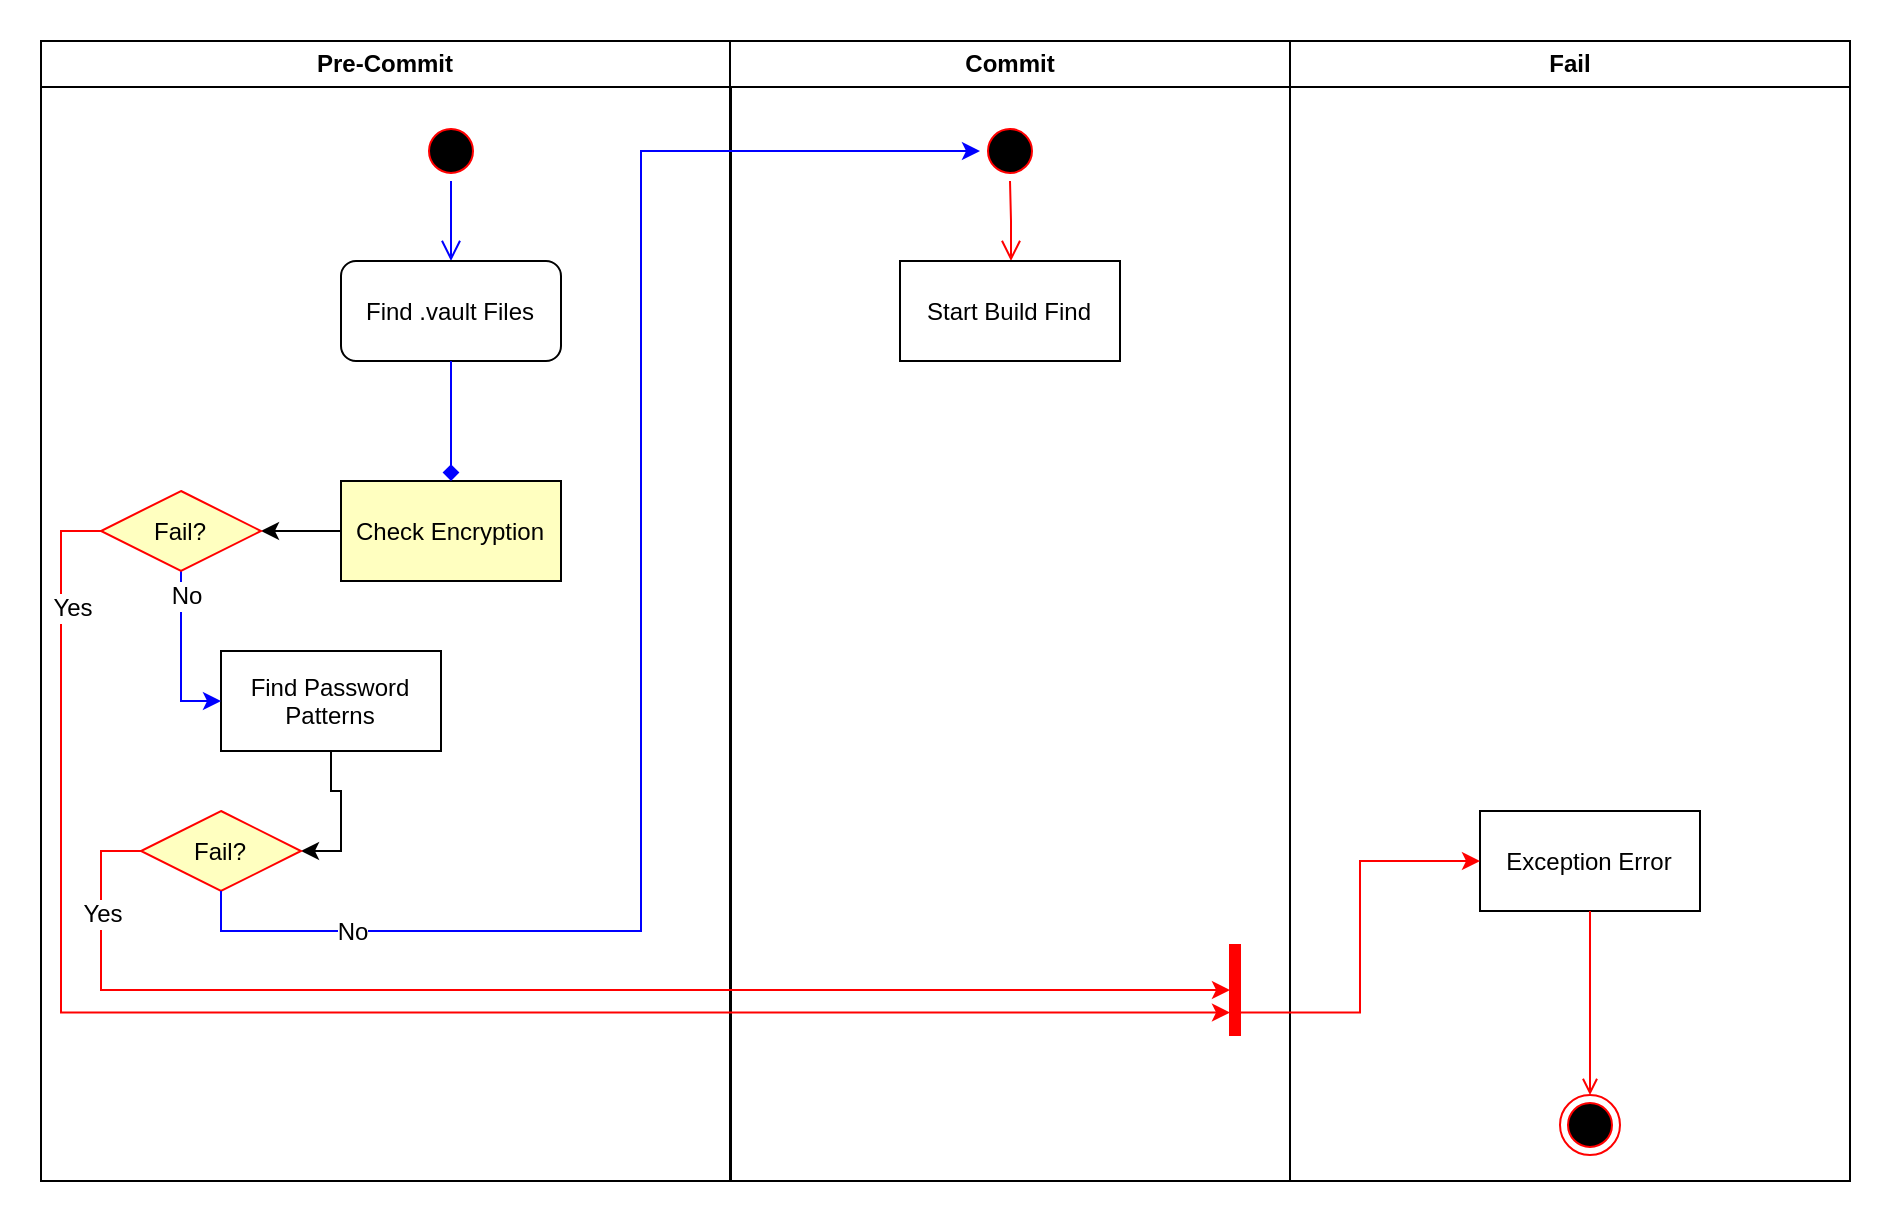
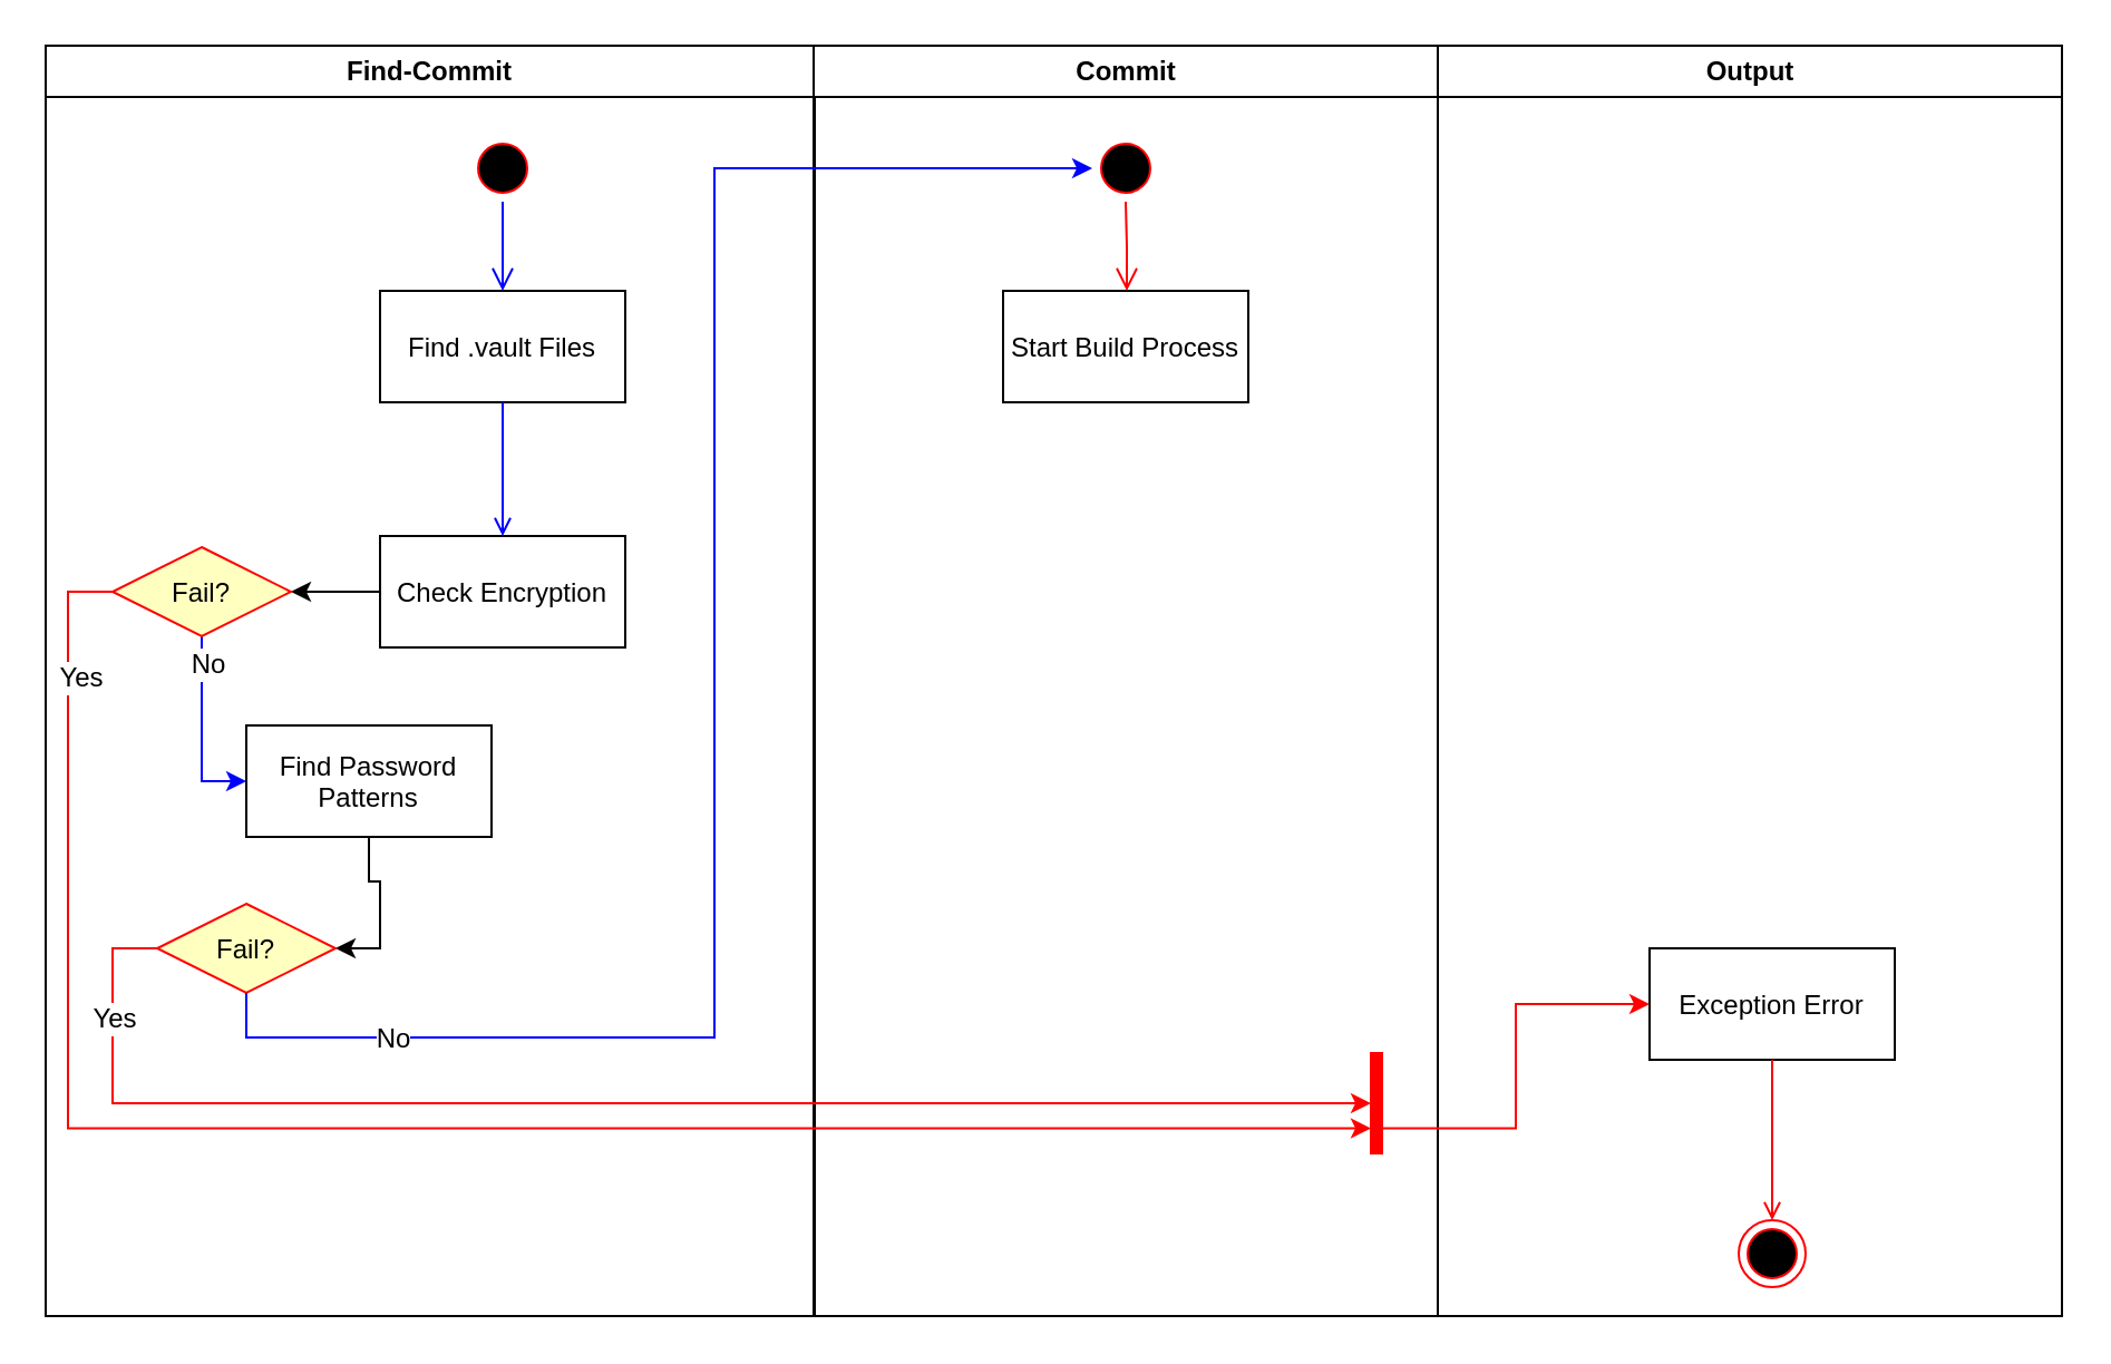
  <mxCell id="0" />
  <mxCell id="1" parent="0" />
- <mxCell id="2" value="Pre-Commit" style="swimlane;whiteSpace=wrap" parent="1" vertex="1"><mxGeometry x="20" y="20" width="345" height="570" as="geometry" /></mxCell>
+ <mxCell id="2" value="Find-Commit" style="swimlane;whiteSpace=wrap" parent="1" vertex="1"><mxGeometry x="20" y="20" width="345" height="570" as="geometry" /></mxCell>
  <mxCell id="3" value="" style="ellipse;shape=startState;fillColor=#000000;strokeColor=#ff0000;" parent="2" vertex="1"><mxGeometry x="190" y="40" width="30" height="30" as="geometry" /></mxCell>
  <mxCell id="4" value="" style="edgeStyle=elbowEdgeStyle;elbow=horizontal;verticalAlign=bottom;endArrow=open;endSize=8;strokeColor=#0000FF;endFill=1;rounded=0" parent="2" source="3" target="5" edge="1"><mxGeometry x="190" y="40" as="geometry"><mxPoint x="205" y="110" as="targetPoint" /></mxGeometry></mxCell>
- <mxCell id="5" value="Find .vault Files" style="rounded=1;" parent="2" vertex="1"><mxGeometry x="150" y="110" width="110" height="50" as="geometry" /></mxCell>
+ <mxCell id="5" value="Find .vault Files" style="" parent="2" vertex="1"><mxGeometry x="150" y="110" width="110" height="50" as="geometry" /></mxCell>
  <mxCell id="6" style="edgeStyle=orthogonalEdgeStyle;rounded=0;html=1;exitX=0;exitY=0.5;entryX=1;entryY=0.5;jettySize=auto;orthogonalLoop=1;" parent="2" source="7" target="13" edge="1"><mxGeometry relative="1" as="geometry" /></mxCell>
- <mxCell id="7" value="Check Encryption" style="fillColor=#ffffc0;" parent="2" vertex="1"><mxGeometry x="150" y="220" width="110" height="50" as="geometry" /></mxCell>
- <mxCell id="8" value="" style="endArrow=diamond;strokeColor=#0000FF;endFill=1;rounded=0;" parent="2" source="5" target="7" edge="1"><mxGeometry relative="1" as="geometry" /></mxCell>
+ <mxCell id="7" value="Check Encryption" style="" parent="2" vertex="1"><mxGeometry x="150" y="220" width="110" height="50" as="geometry" /></mxCell>
+ <mxCell id="8" value="" style="endArrow=open;strokeColor=#0000FF;endFill=1;rounded=0" parent="2" source="5" target="7" edge="1"><mxGeometry relative="1" as="geometry" /></mxCell>
  <mxCell id="9" style="edgeStyle=orthogonalEdgeStyle;rounded=0;html=1;exitX=0.5;exitY=1;entryX=1;entryY=0.5;jettySize=auto;orthogonalLoop=1;strokeColor=#000000;" parent="2" source="10" target="14" edge="1"><mxGeometry relative="1" as="geometry" /></mxCell>
  <mxCell id="10" value="Find Password&#10;Patterns" style="" parent="2" vertex="1"><mxGeometry x="90" y="305" width="110" height="50" as="geometry" /></mxCell>
  <mxCell id="11" style="edgeStyle=orthogonalEdgeStyle;rounded=0;html=1;exitX=0.5;exitY=1;entryX=0;entryY=0.5;jettySize=auto;orthogonalLoop=1;strokeColor=#0000FF;" parent="2" source="13" target="10" edge="1"><mxGeometry relative="1" as="geometry" /></mxCell>
  <mxCell id="12" value="No" style="text;html=1;resizable=0;points=[];align=center;verticalAlign=middle;labelBackgroundColor=#ffffff;" parent="11" vertex="1" connectable="0"><mxGeometry x="-0.709" y="2" relative="1" as="geometry"><mxPoint as="offset" /></mxGeometry></mxCell>
  <mxCell id="13" value="Fail?" style="rhombus;fillColor=#ffffc0;strokeColor=#ff0000;" parent="2" vertex="1"><mxGeometry x="30" y="225" width="80" height="40" as="geometry" /></mxCell>
  <mxCell id="14" value="Fail?" style="rhombus;fillColor=#ffffc0;strokeColor=#ff0000;" parent="2" vertex="1"><mxGeometry x="50" y="385" width="80" height="40" as="geometry" /></mxCell>
  <mxCell id="15" value="Commit" style="swimlane;whiteSpace=wrap" parent="1" vertex="1"><mxGeometry x="364.5" y="20" width="280" height="570" as="geometry" /></mxCell>
  <mxCell id="16" value="" style="ellipse;shape=startState;fillColor=#000000;strokeColor=#ff0000;" parent="15" vertex="1"><mxGeometry x="125" y="40" width="30" height="30" as="geometry" /></mxCell>
  <mxCell id="17" value="" style="edgeStyle=elbowEdgeStyle;elbow=horizontal;verticalAlign=bottom;endArrow=open;endSize=8;strokeColor=#FF0000;endFill=1;rounded=0" parent="15" source="16" target="18" edge="1"><mxGeometry x="105" y="20" as="geometry"><mxPoint x="120" y="90" as="targetPoint" /></mxGeometry></mxCell>
- <mxCell id="18" value="Start Build Find" style="" parent="15" vertex="1"><mxGeometry x="85" y="110" width="110" height="50" as="geometry" /></mxCell>
+ <mxCell id="18" value="Start Build Process" style="" parent="15" vertex="1"><mxGeometry x="85" y="110" width="110" height="50" as="geometry" /></mxCell>
  <mxCell id="19" value="" style="whiteSpace=wrap;strokeColor=#FF0000;fillColor=#FF0000" parent="15" vertex="1"><mxGeometry x="250" y="452" width="5" height="45" as="geometry" /></mxCell>
- <mxCell id="20" value="Fail" style="swimlane;whiteSpace=wrap" parent="1" vertex="1"><mxGeometry x="644.5" y="20" width="280" height="570" as="geometry" /></mxCell>
- <mxCell id="21" value="Exception Error" style="" parent="20" vertex="1"><mxGeometry x="95" y="385" width="110" height="50" as="geometry" /></mxCell>
+ <mxCell id="20" value="Output" style="swimlane;whiteSpace=wrap" parent="1" vertex="1"><mxGeometry x="644.5" y="20" width="280" height="570" as="geometry" /></mxCell>
+ <mxCell id="21" value="Exception Error" style="" parent="20" vertex="1"><mxGeometry x="95" y="405" width="110" height="50" as="geometry" /></mxCell>
  <mxCell id="22" value="" style="ellipse;shape=endState;fillColor=#000000;strokeColor=#ff0000" parent="20" vertex="1"><mxGeometry x="135" y="527" width="30" height="30" as="geometry" /></mxCell>
  <mxCell id="23" value="" style="endArrow=open;strokeColor=#FF0000;endFill=1;rounded=0" parent="20" source="21" target="22" edge="1"><mxGeometry relative="1" as="geometry" /></mxCell>
  <mxCell id="24" style="edgeStyle=orthogonalEdgeStyle;rounded=0;html=1;exitX=0;exitY=0.5;entryX=0;entryY=0.75;jettySize=auto;orthogonalLoop=1;strokeColor=#FF0000;" parent="1" source="13" target="19" edge="1"><mxGeometry relative="1" as="geometry" /></mxCell>
  <mxCell id="25" value="Yes" style="text;html=1;resizable=0;points=[];align=center;verticalAlign=middle;labelBackgroundColor=#ffffff;" parent="24" vertex="1" connectable="0"><mxGeometry x="-0.863" y="5" relative="1" as="geometry"><mxPoint as="offset" /></mxGeometry></mxCell>
  <mxCell id="26" style="edgeStyle=orthogonalEdgeStyle;rounded=0;html=1;exitX=0;exitY=0.5;entryX=0;entryY=0.5;jettySize=auto;orthogonalLoop=1;strokeColor=#FF0000;" parent="1" source="14" target="19" edge="1"><mxGeometry relative="1" as="geometry" /></mxCell>
  <mxCell id="27" value="Yes" style="text;html=1;resizable=0;points=[];align=center;verticalAlign=middle;labelBackgroundColor=#ffffff;" parent="26" vertex="1" connectable="0"><mxGeometry x="-0.844" relative="1" as="geometry"><mxPoint as="offset" /></mxGeometry></mxCell>
  <mxCell id="28" style="edgeStyle=orthogonalEdgeStyle;rounded=0;html=1;exitX=0.5;exitY=1;entryX=0;entryY=0.5;jettySize=auto;orthogonalLoop=1;strokeColor=#0000FF;" parent="1" source="14" target="16" edge="1"><mxGeometry relative="1" as="geometry"><Array as="points"><mxPoint x="110" y="465" /><mxPoint x="320" y="465" /><mxPoint x="320" y="75" /></Array></mxGeometry></mxCell>
  <mxCell id="29" value="No" style="text;html=1;resizable=0;points=[];align=center;verticalAlign=middle;labelBackgroundColor=#ffffff;" parent="28" vertex="1" connectable="0"><mxGeometry x="-0.785" relative="1" as="geometry"><mxPoint as="offset" /></mxGeometry></mxCell>
  <mxCell id="30" style="edgeStyle=orthogonalEdgeStyle;rounded=0;html=1;exitX=1;exitY=0.75;entryX=0;entryY=0.5;jettySize=auto;orthogonalLoop=1;strokeColor=#FF0000;" parent="1" source="19" target="21" edge="1"><mxGeometry relative="1" as="geometry" /></mxCell>
